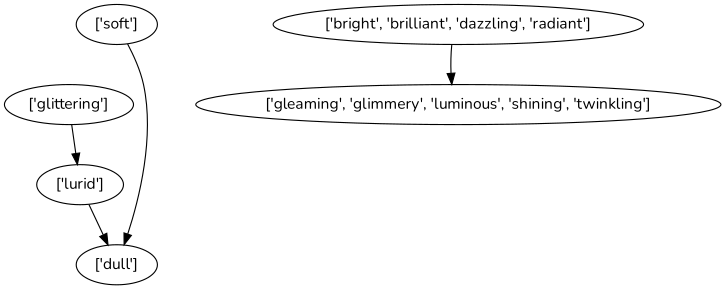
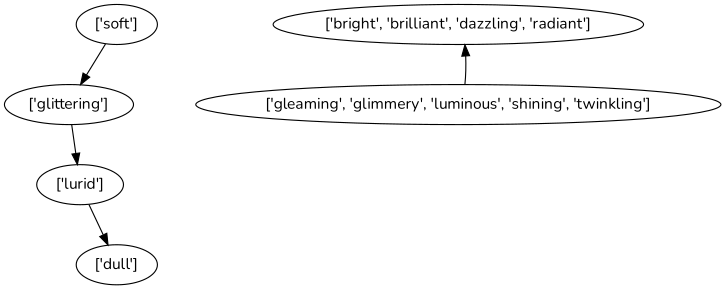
  strict digraph {
    fontname=Nunito
    node [fontname=Nunito]
    edge [fontname=Nunito]
    "['glittering']"
    "['lurid']"
    "['dull']"
    "['soft']"
    "['bright', 'brilliant', 'dazzling', 'radiant']"
    "['gleaming', 'glimmery', 'luminous', 'shining', 'twinkling']"
    "['glittering']" -> "['lurid']"
    "['lurid']" -> "['dull']"
-   "['soft']" -> "['dull']"
-   "['bright', 'brilliant', 'dazzling', 'radiant']" -> "['gleaming', 'glimmery', 'luminous', 'shining', 'twinkling']"
+   "['soft']" -> "['glittering']"
+   "['gleaming', 'glimmery', 'luminous', 'shining', 'twinkling']" -> "['bright', 'brilliant', 'dazzling', 'radiant']"
  }
